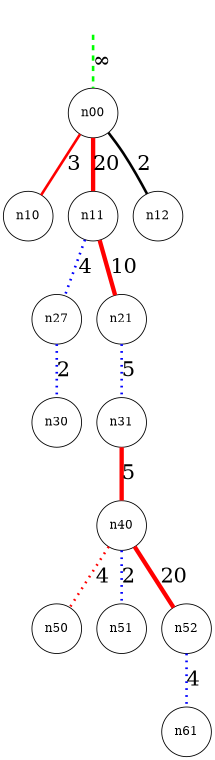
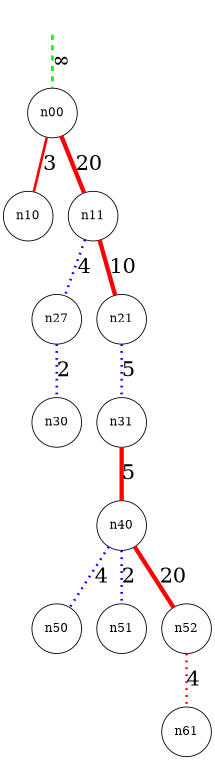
  digraph {
    node [shape=circle]
    edge [arrowhead=none arrowtail=none color=blue dir=both fontsize=24 penwidth=3]
    r [style=invisible]
    n00
    n10
    n11
-   n12
    n20 [label=n27]
    n21
    n30
    n31
    n40
    n50
    n51
    n52
    n61
    r -> n00 [color=green label="&infin;" style=dashed]
    n00 -> n10 [color=red label=3]
    n00 -> n11 [color=red label=20 penwidth=5]
-   n00 -> n12 [label=2 color=""]
    n11 -> n20 [label=4 style=dotted]
    n11 -> n21 [color=red label=10 penwidth=5]
    n20 -> n30 [label=2 style=dotted]
    n21 -> n31 [label=5 style=dotted]
    n31 -> n40 [color=red label=5 penwidth=5]
-   n40 -> n50 [color=red label=4 style=dotted]
+   n40 -> n50 [label=4 style=dotted]
    n40 -> n51 [label=2 style=dotted]
    n40 -> n52 [color=red label=20 penwidth=5]
-   n52 -> n61 [label=4 style=dotted]
+   n52 -> n61 [color=red label=4 style=dotted]
  }
